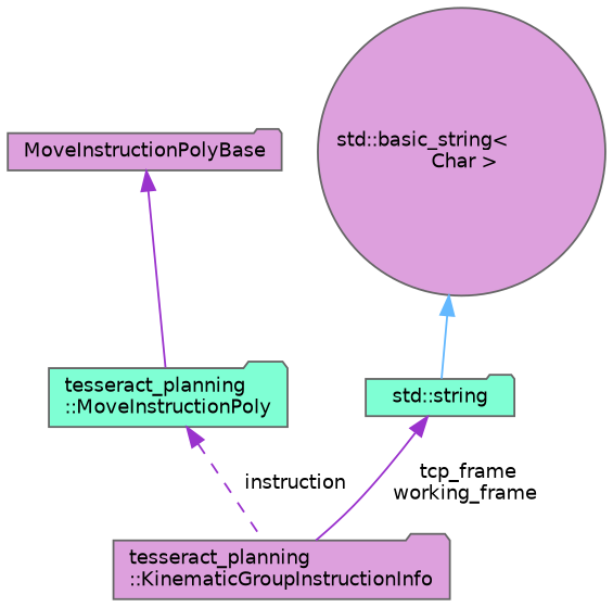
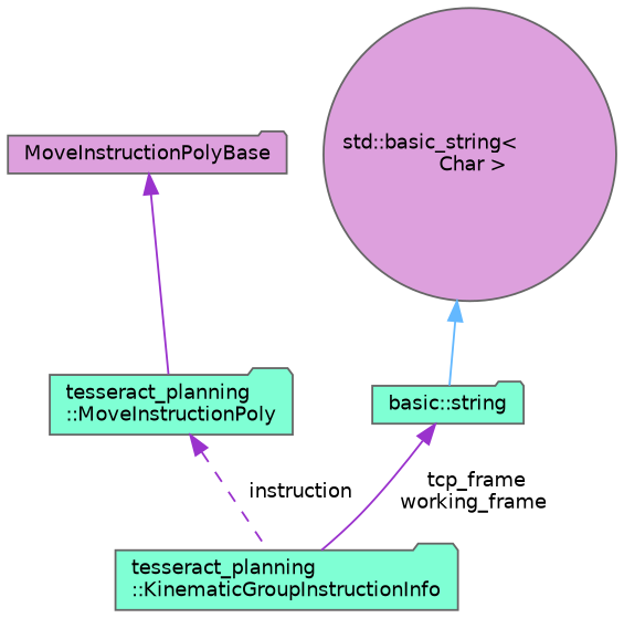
  digraph {
    node [color=gray40 fillcolor=aquamarine fontname=Helvetica fontsize=10 shape=folder style=filled]
    edge [color=darkorchid3 dir=back fontname=Helvetica fontsize=10 labelfontname=Helvetica labelfontsize=10 style=solid]
-   n1 [fillcolor=plum fontcolor=black height=0.2 label="tesseract_planning\l::KinematicGroupInstructionInfo" width=0.4]
+   n1 [fontcolor=black height=0.2 label="tesseract_planning\l::KinematicGroupInstructionInfo" width=0.4]
    n2 [height=0.2 label="tesseract_planning\l::MoveInstructionPoly" width=0.4]
    n3 [fillcolor=plum height=0.2 label=MoveInstructionPolyBase width=0.4]
-   n4 [height=0.2 label="std::string" width=0.4]
+   n4 [height=0.2 label="basic::string" width=0.4]
    n5 [fillcolor=plum height=0.2 label="std::basic_string\<\l Char \>" shape=circle width=0.4]
    n2 -> n1 [label=" instruction" style=dashed]
    n3 -> n2
    n4 -> n1 [label=" tcp_frame\nworking_frame"]
    n5 -> n4 [color=steelblue1]
  }
